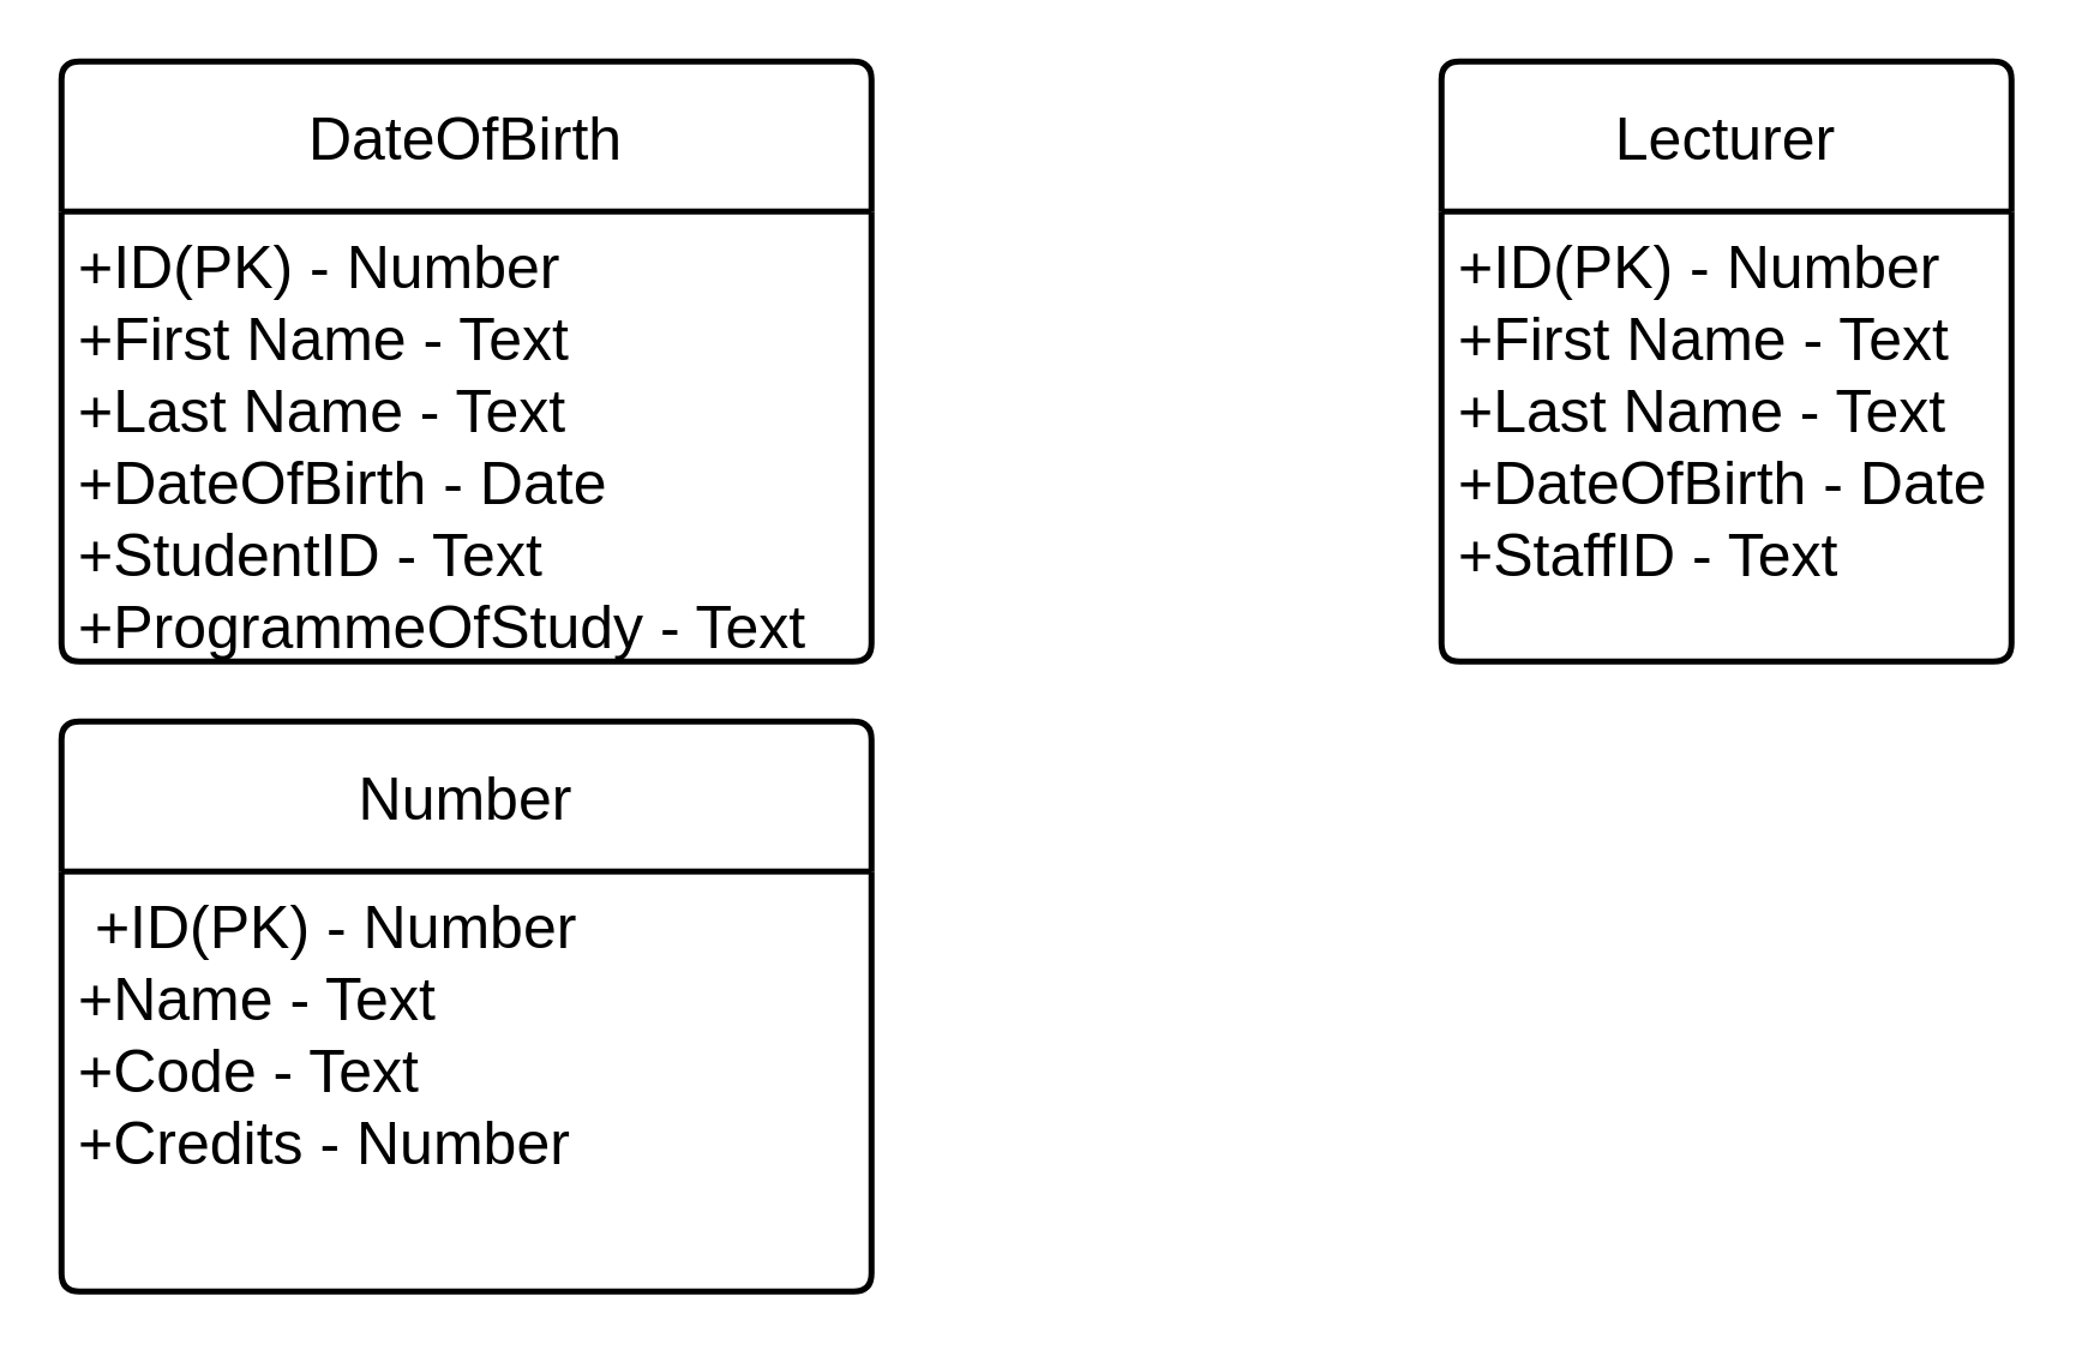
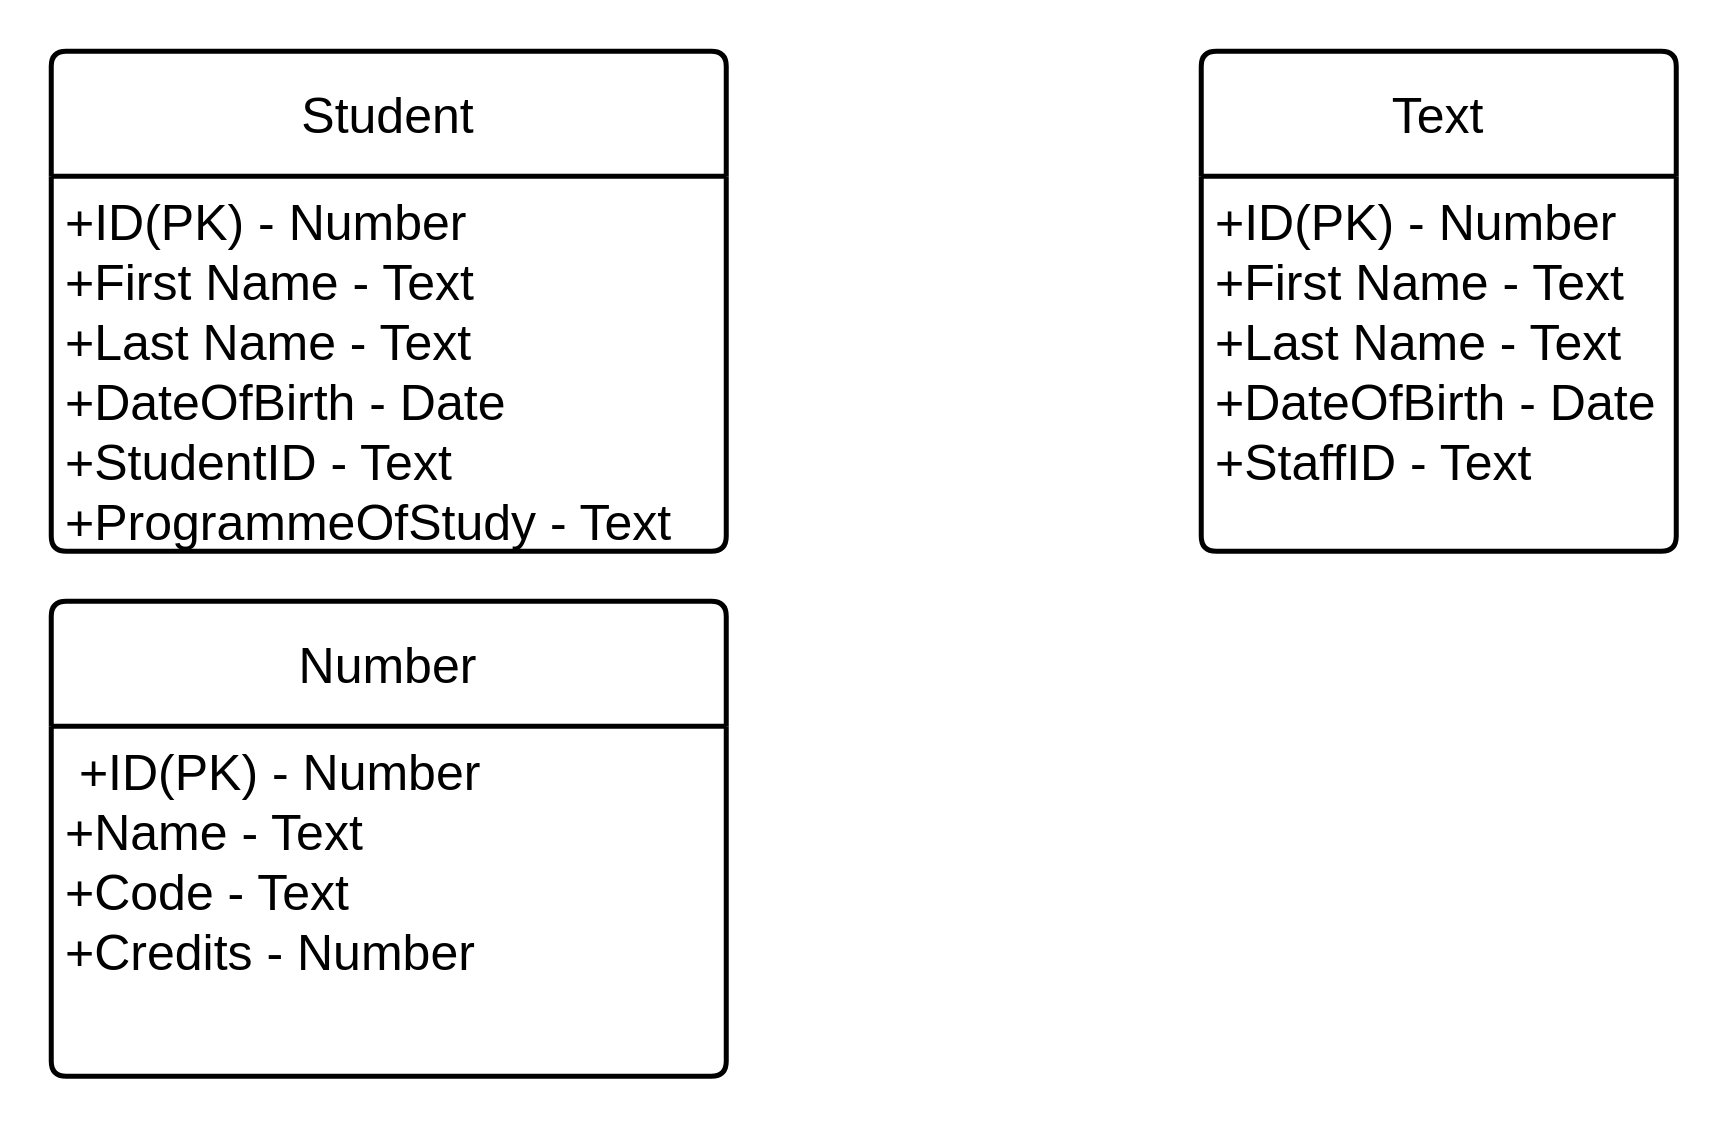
  <mxCell id="0" />
  <mxCell id="1" parent="0" />
- <mxCell id="2" value="&lt;font style=&quot;font-size: 20px;&quot;&gt;DateOfBirth&lt;/font&gt;" style="swimlane;childLayout=stackLayout;horizontal=1;startSize=50;horizontalStack=0;rounded=1;fontSize=14;fontStyle=0;strokeWidth=2;resizeParent=0;resizeLast=1;shadow=0;dashed=0;align=center;arcSize=4;whiteSpace=wrap;html=1;" parent="1" vertex="1"><mxGeometry x="20" y="20" width="270" height="200" as="geometry" /></mxCell>
+ <mxCell id="2" value="&lt;font style=&quot;font-size: 20px;&quot;&gt;Student&lt;/font&gt;" style="swimlane;childLayout=stackLayout;horizontal=1;startSize=50;horizontalStack=0;rounded=1;fontSize=14;fontStyle=0;strokeWidth=2;resizeParent=0;resizeLast=1;shadow=0;dashed=0;align=center;arcSize=4;whiteSpace=wrap;html=1;" parent="1" vertex="1"><mxGeometry x="20" y="20" width="270" height="200" as="geometry" /></mxCell>
  <mxCell id="3" value="&lt;font style=&quot;font-size: 20px;&quot;&gt;+ID(PK) - Number&lt;br&gt;+First Name - Text&lt;br&gt;+Last Name - Text&lt;br&gt;+DateOfBirth - Date&lt;br&gt;+StudentID - Text&lt;br&gt;+ProgrammeOfStudy - Text&lt;br&gt;&lt;/font&gt;" style="align=left;strokeColor=none;fillColor=none;spacingLeft=4;fontSize=12;verticalAlign=top;resizable=0;rotatable=0;part=1;html=1;" parent="2" vertex="1"><mxGeometry y="50" width="270" height="150" as="geometry" /></mxCell>
  <mxCell id="4" value="&lt;font style=&quot;font-size: 20px;&quot;&gt;Number&lt;/font&gt;" style="swimlane;childLayout=stackLayout;horizontal=1;startSize=50;horizontalStack=0;rounded=1;fontSize=14;fontStyle=0;strokeWidth=2;resizeParent=0;resizeLast=1;shadow=0;dashed=0;align=center;arcSize=4;whiteSpace=wrap;html=1;" parent="1" vertex="1"><mxGeometry x="20" y="240" width="270" height="190" as="geometry" /></mxCell>
  <mxCell id="5" value="&lt;font style=&quot;font-size: 20px;&quot;&gt;&amp;nbsp;+ID(PK) - Number&lt;br&gt;+Name - Text&lt;br&gt;+Code - Text&lt;br&gt;+Credits - Number&lt;br&gt;&lt;/font&gt;" style="align=left;strokeColor=none;fillColor=none;spacingLeft=4;fontSize=12;verticalAlign=top;resizable=0;rotatable=0;part=1;html=1;" parent="4" vertex="1"><mxGeometry y="50" width="270" height="140" as="geometry" /></mxCell>
- <mxCell id="6" value="&lt;font style=&quot;font-size: 20px;&quot;&gt;Lecturer&lt;/font&gt;" style="swimlane;childLayout=stackLayout;horizontal=1;startSize=50;horizontalStack=0;rounded=1;fontSize=14;fontStyle=0;strokeWidth=2;resizeParent=0;resizeLast=1;shadow=0;dashed=0;align=center;arcSize=4;whiteSpace=wrap;html=1;" parent="1" vertex="1"><mxGeometry x="480" y="20" width="190" height="200" as="geometry" /></mxCell>
+ <mxCell id="6" value="&lt;font style=&quot;font-size: 20px;&quot;&gt;Text&lt;/font&gt;" style="swimlane;childLayout=stackLayout;horizontal=1;startSize=50;horizontalStack=0;rounded=1;fontSize=14;fontStyle=0;strokeWidth=2;resizeParent=0;resizeLast=1;shadow=0;dashed=0;align=center;arcSize=4;whiteSpace=wrap;html=1;" parent="1" vertex="1"><mxGeometry x="480" y="20" width="190" height="200" as="geometry" /></mxCell>
  <mxCell id="7" value="&lt;font style=&quot;font-size: 20px;&quot;&gt;+ID(PK) - Number&lt;br&gt;+First Name - Text&lt;br&gt;+Last Name - Text&lt;br&gt;+DateOfBirth - Date&lt;br&gt;+StaffID - Text&lt;br&gt;&lt;/font&gt;" style="align=left;strokeColor=none;fillColor=none;spacingLeft=4;fontSize=12;verticalAlign=top;resizable=0;rotatable=0;part=1;html=1;" parent="6" vertex="1"><mxGeometry y="50" width="190" height="150" as="geometry" /></mxCell>
